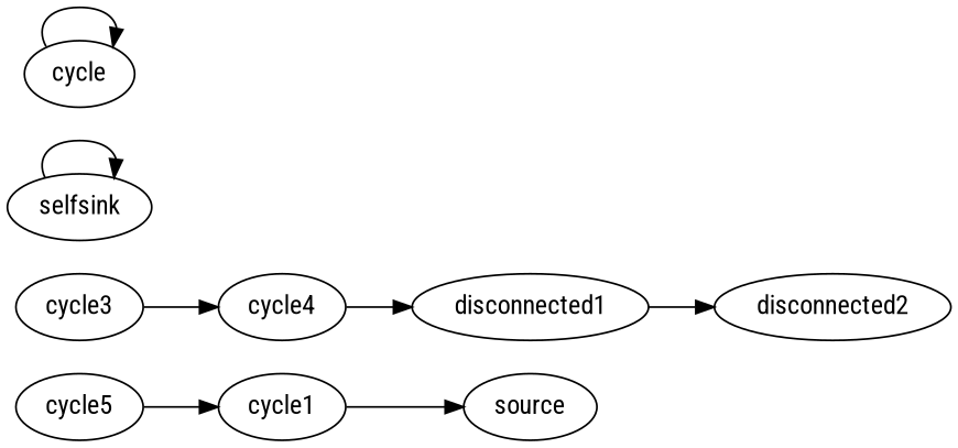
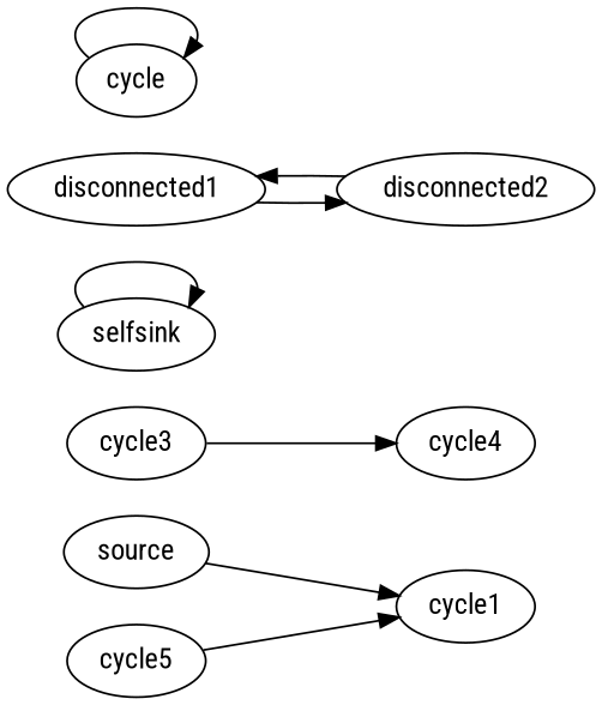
  digraph {
    fontname="Roboto Condensed"
    rankdir=LR
    node [fontname="Roboto Condensed"]
    edge [fontname="Roboto Condensed"]
    source
    cycle1
    cycle3
    cycle4
    selfsink
    cycle5
    disconnected1
    disconnected2
    n9 [label=cycle]
-   cycle1 -> source
+   source -> cycle1
    cycle3 -> cycle4
    selfsink -> selfsink
    cycle5 -> cycle1
    disconnected1 -> disconnected2
-   cycle4 -> disconnected1
+   disconnected2 -> disconnected1
    n9 -> n9
  }
